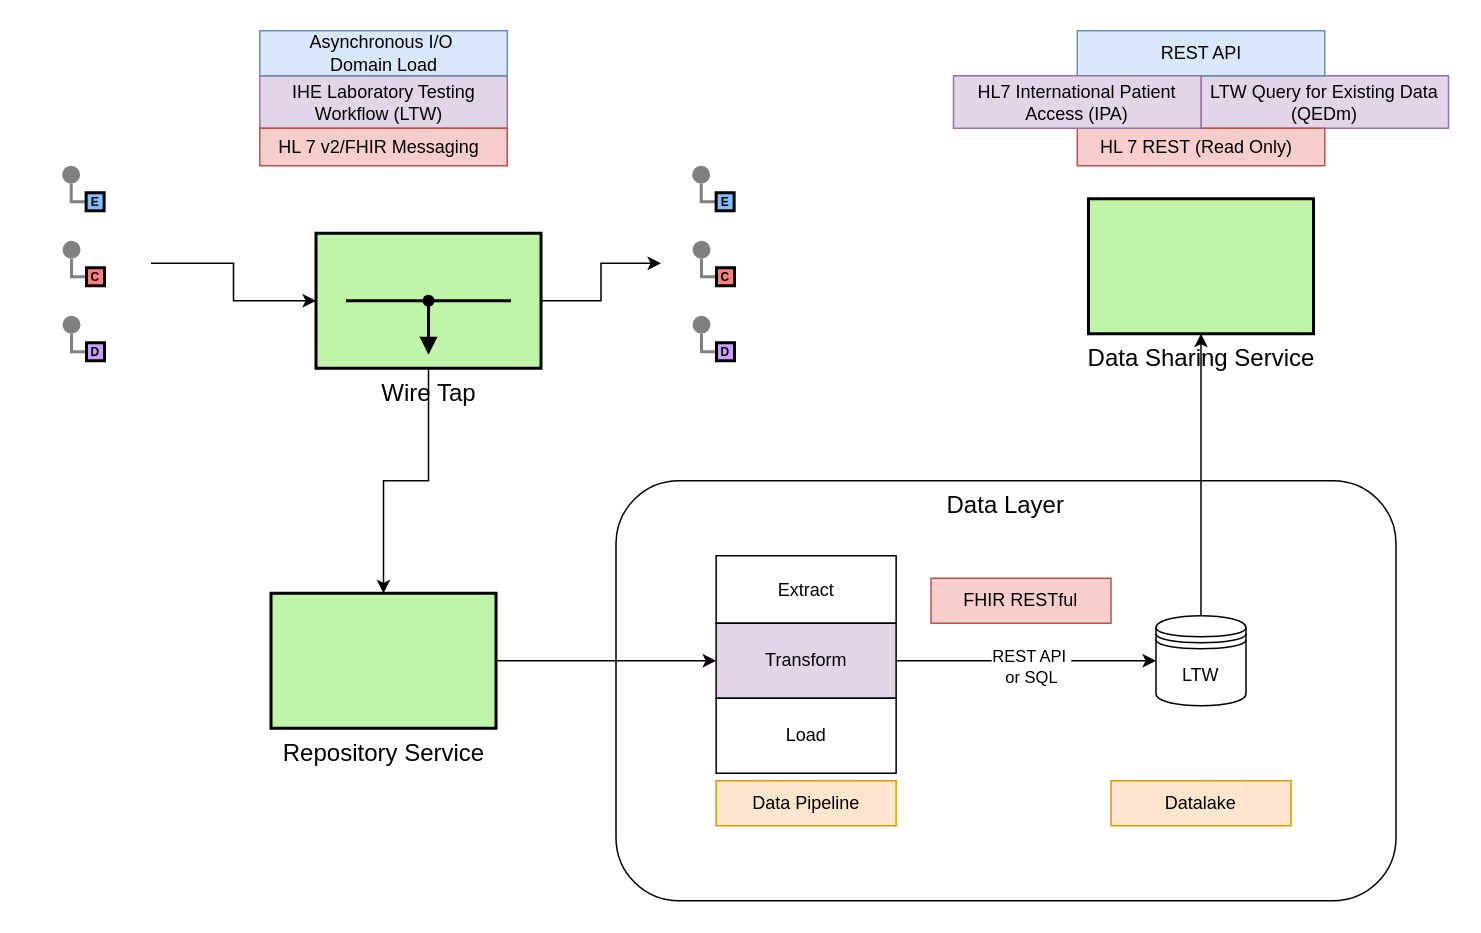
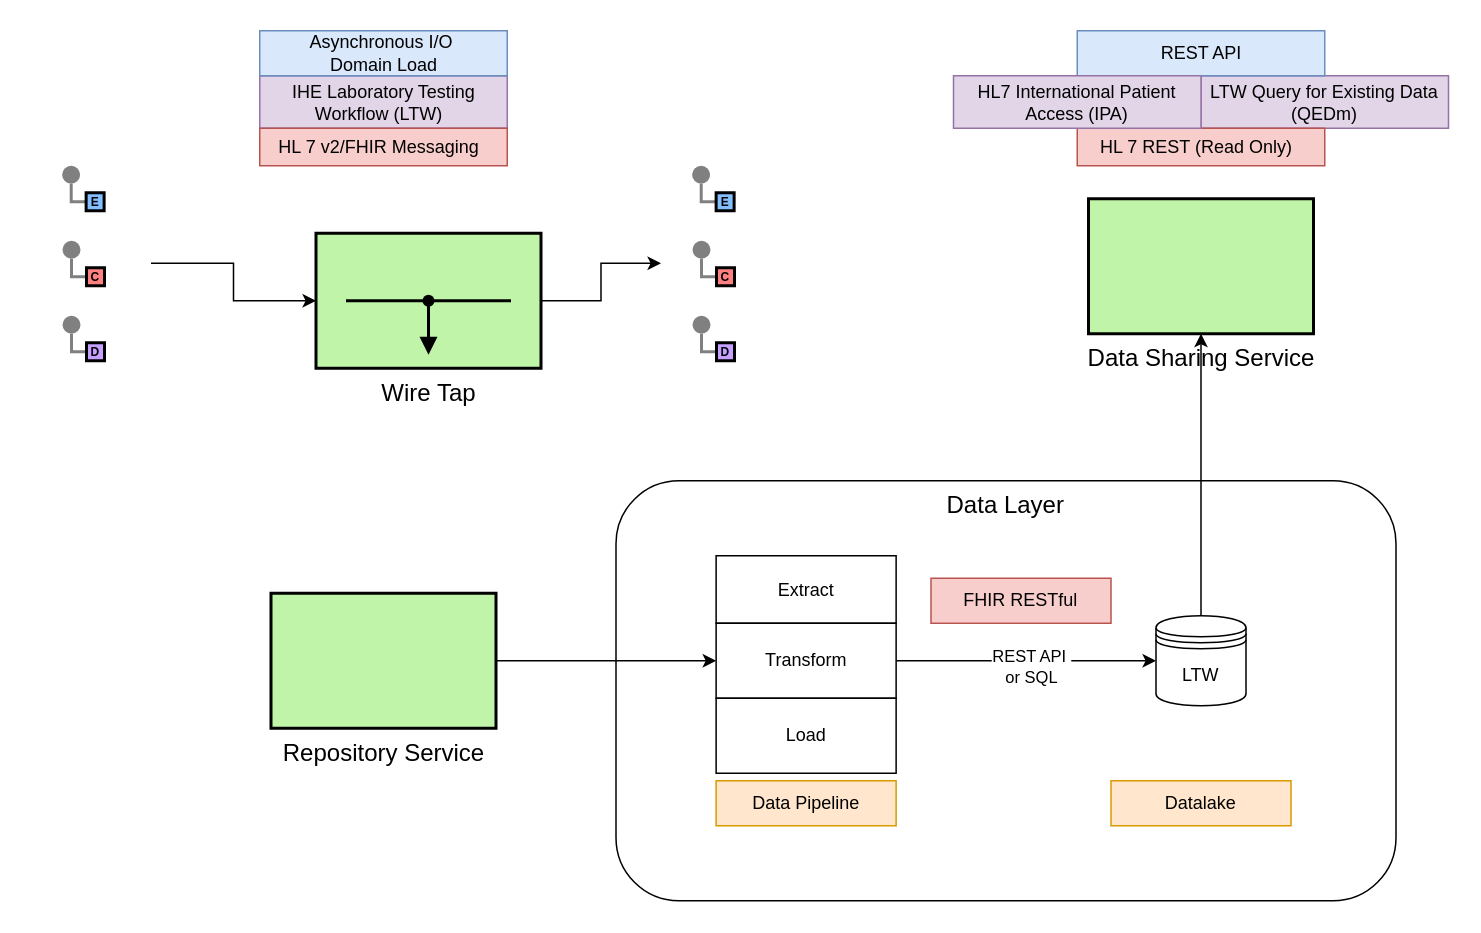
  <mxCell id="0" />
  <mxCell id="1" parent="0" />
  <mxCell id="2" value="Data Layer" style="rounded=1;whiteSpace=wrap;html=1;verticalAlign=top;fontSize=16;" vertex="1" parent="1"><mxGeometry x="410" y="320" width="520" height="280" as="geometry" /></mxCell>
  <mxCell id="3" value="" style="rounded=0;whiteSpace=wrap;html=1;strokeColor=none;" vertex="1" parent="1"><mxGeometry x="20" y="90" width="80" height="170" as="geometry" /></mxCell>
  <mxCell id="4" value="" style="edgeStyle=orthogonalEdgeStyle;rounded=0;exitX=0;exitY=0.5;endArrow=none;dashed=0;html=1;strokeColor=#808080;strokeWidth=2;" edge="1" parent="1" source="6" target="5"><mxGeometry relative="1" as="geometry" /></mxCell>
  <mxCell id="5" value="" style="strokeWidth=2;dashed=0;align=center;fontSize=8;shape=ellipse;fillColor=#808080;strokeColor=none;" vertex="1" parent="1"><mxGeometry x="40.75" y="110" width="12" height="12" as="geometry" /></mxCell>
  <mxCell id="6" value="E" style="strokeWidth=2;dashed=0;align=center;fontSize=8;shape=rect;fillColor=#83BEFF;fontStyle=1;whiteSpace=wrap;html=1;" vertex="1" parent="1"><mxGeometry x="56.75" y="128" width="12" height="12" as="geometry" /></mxCell>
  <mxCell id="7" value="" style="edgeStyle=orthogonalEdgeStyle;rounded=0;exitX=0;exitY=0.5;endArrow=none;dashed=0;html=1;strokeColor=#808080;strokeWidth=2;" edge="1" parent="1" source="9" target="8"><mxGeometry relative="1" as="geometry" /></mxCell>
  <mxCell id="8" value="" style="strokeWidth=2;dashed=0;align=center;fontSize=8;shape=ellipse;fillColor=#808080;strokeColor=none;" vertex="1" parent="1"><mxGeometry x="41" y="160" width="12" height="12" as="geometry" /></mxCell>
  <mxCell id="9" value="C" style="strokeWidth=2;dashed=0;align=center;fontSize=8;shape=rect;fillColor=#FF8080;fontStyle=1;whiteSpace=wrap;html=1;" vertex="1" parent="1"><mxGeometry x="57" y="178" width="12" height="12" as="geometry" /></mxCell>
  <mxCell id="10" value="" style="edgeStyle=orthogonalEdgeStyle;rounded=0;exitX=0;exitY=0.5;endArrow=none;dashed=0;html=1;strokeColor=#808080;strokeWidth=2;" edge="1" parent="1" source="12" target="11"><mxGeometry relative="1" as="geometry" /></mxCell>
  <mxCell id="11" value="" style="strokeWidth=2;dashed=0;align=center;fontSize=8;shape=ellipse;fillColor=#808080;strokeColor=none;" vertex="1" parent="1"><mxGeometry x="41" y="210" width="12" height="12" as="geometry" /></mxCell>
  <mxCell id="12" value="D" style="strokeWidth=2;dashed=0;align=center;fontSize=8;shape=rect;fillColor=#C7A0FF;fontStyle=1;whiteSpace=wrap;html=1;" vertex="1" parent="1"><mxGeometry x="57" y="228" width="12" height="12" as="geometry" /></mxCell>
  <mxCell id="13" style="edgeStyle=orthogonalEdgeStyle;rounded=0;orthogonalLoop=1;jettySize=auto;html=1;entryX=0;entryY=0.5;entryDx=0;entryDy=0;" edge="1" parent="1" source="26" target="14"><mxGeometry relative="1" as="geometry" /></mxCell>
  <mxCell id="14" value="" style="rounded=0;whiteSpace=wrap;html=1;strokeColor=none;" vertex="1" parent="1"><mxGeometry x="440" y="90" width="80" height="170" as="geometry" /></mxCell>
  <mxCell id="15" value="" style="edgeStyle=orthogonalEdgeStyle;rounded=0;exitX=0;exitY=0.5;endArrow=none;dashed=0;html=1;strokeColor=#808080;strokeWidth=2;" edge="1" parent="1" source="17" target="16"><mxGeometry relative="1" as="geometry" /></mxCell>
  <mxCell id="16" value="" style="strokeWidth=2;dashed=0;align=center;fontSize=8;shape=ellipse;fillColor=#808080;strokeColor=none;" vertex="1" parent="1"><mxGeometry x="460.75" y="110" width="12" height="12" as="geometry" /></mxCell>
  <mxCell id="17" value="E" style="strokeWidth=2;dashed=0;align=center;fontSize=8;shape=rect;fillColor=#83BEFF;fontStyle=1;whiteSpace=wrap;html=1;" vertex="1" parent="1"><mxGeometry x="476.75" y="128" width="12" height="12" as="geometry" /></mxCell>
  <mxCell id="18" value="" style="edgeStyle=orthogonalEdgeStyle;rounded=0;exitX=0;exitY=0.5;endArrow=none;dashed=0;html=1;strokeColor=#808080;strokeWidth=2;" edge="1" parent="1" source="20" target="19"><mxGeometry relative="1" as="geometry" /></mxCell>
  <mxCell id="19" value="" style="strokeWidth=2;dashed=0;align=center;fontSize=8;shape=ellipse;fillColor=#808080;strokeColor=none;" vertex="1" parent="1"><mxGeometry x="461" y="160" width="12" height="12" as="geometry" /></mxCell>
  <mxCell id="20" value="C" style="strokeWidth=2;dashed=0;align=center;fontSize=8;shape=rect;fillColor=#FF8080;fontStyle=1;whiteSpace=wrap;html=1;" vertex="1" parent="1"><mxGeometry x="477" y="178" width="12" height="12" as="geometry" /></mxCell>
  <mxCell id="21" value="" style="edgeStyle=orthogonalEdgeStyle;rounded=0;exitX=0;exitY=0.5;endArrow=none;dashed=0;html=1;strokeColor=#808080;strokeWidth=2;" edge="1" parent="1" source="23" target="22"><mxGeometry relative="1" as="geometry" /></mxCell>
  <mxCell id="22" value="" style="strokeWidth=2;dashed=0;align=center;fontSize=8;shape=ellipse;fillColor=#808080;strokeColor=none;" vertex="1" parent="1"><mxGeometry x="461" y="210" width="12" height="12" as="geometry" /></mxCell>
  <mxCell id="23" value="D" style="strokeWidth=2;dashed=0;align=center;fontSize=8;shape=rect;fillColor=#C7A0FF;fontStyle=1;whiteSpace=wrap;html=1;" vertex="1" parent="1"><mxGeometry x="477" y="228" width="12" height="12" as="geometry" /></mxCell>
  <mxCell id="24" value="" style="edgeStyle=orthogonalEdgeStyle;rounded=0;orthogonalLoop=1;jettySize=auto;html=1;entryX=0;entryY=0.5;entryDx=0;entryDy=0;exitX=1;exitY=0.5;exitDx=0;exitDy=0;" edge="1" parent="1" source="3" target="26"><mxGeometry relative="1" as="geometry"><mxPoint x="345" y="175" as="sourcePoint" /><mxPoint x="620" y="175" as="targetPoint" /></mxGeometry></mxCell>
- <mxCell id="25" style="edgeStyle=orthogonalEdgeStyle;rounded=0;orthogonalLoop=1;jettySize=auto;html=1;" edge="1" parent="1" source="26" target="30"><mxGeometry relative="1" as="geometry" /></mxCell>
  <mxCell id="26" value="&lt;font style=&quot;font-size: 16px;&quot;&gt;Wire Tap&lt;/font&gt;" style="html=1;strokeWidth=2;outlineConnect=0;dashed=0;align=center;fontSize=8;verticalLabelPosition=bottom;verticalAlign=top;shape=mxgraph.eip.wire_tap;fillColor=#c0f5a9" vertex="1" parent="1"><mxGeometry x="210" y="155" width="150" height="90" as="geometry" /></mxCell>
  <mxCell id="27" style="edgeStyle=orthogonalEdgeStyle;rounded=0;orthogonalLoop=1;jettySize=auto;html=1;entryX=0.5;entryY=1;entryDx=0;entryDy=0;" edge="1" parent="1" source="28" target="42"><mxGeometry relative="1" as="geometry"><mxPoint x="800" y="292" as="targetPoint" /></mxGeometry></mxCell>
  <mxCell id="28" value="LTW" style="shape=datastore;whiteSpace=wrap;html=1;" vertex="1" parent="1"><mxGeometry x="770" y="410" width="60" height="60" as="geometry" /></mxCell>
  <mxCell id="29" style="edgeStyle=orthogonalEdgeStyle;rounded=0;orthogonalLoop=1;jettySize=auto;html=1;" edge="1" parent="1" source="30" target="34"><mxGeometry relative="1" as="geometry" /></mxCell>
  <mxCell id="30" value="&lt;font style=&quot;font-size: 16px;&quot;&gt;Repository Service&lt;/font&gt;" style="strokeWidth=2;dashed=0;align=center;fontSize=8;shape=rect;fillColor=#c0f5a9;verticalLabelPosition=bottom;verticalAlign=top;html=1;" vertex="1" parent="1"><mxGeometry x="180" y="395" width="150" height="90" as="geometry" /></mxCell>
  <mxCell id="31" value="Extract" style="rounded=0;whiteSpace=wrap;html=1;" vertex="1" parent="1"><mxGeometry x="476.75" y="370" width="120" height="45" as="geometry" /></mxCell>
  <mxCell id="32" style="edgeStyle=orthogonalEdgeStyle;rounded=0;orthogonalLoop=1;jettySize=auto;html=1;entryX=0;entryY=0.5;entryDx=0;entryDy=0;" edge="1" parent="1" source="34" target="28"><mxGeometry relative="1" as="geometry" /></mxCell>
  <mxCell id="33" value="REST API&amp;nbsp;&lt;br&gt;or SQL" style="edgeLabel;html=1;align=center;verticalAlign=middle;resizable=0;points=[];" connectable="0" vertex="1" parent="32"><mxGeometry x="0.044" y="-3" relative="1" as="geometry"><mxPoint as="offset" /></mxGeometry></mxCell>
- <mxCell id="34" value="Transform" style="rounded=0;whiteSpace=wrap;html=1;fillColor=#e1d5e7;" vertex="1" parent="1"><mxGeometry x="476.75" y="415" width="120" height="50" as="geometry" /></mxCell>
+ <mxCell id="34" value="Transform" style="rounded=0;whiteSpace=wrap;html=1;" vertex="1" parent="1"><mxGeometry x="476.75" y="415" width="120" height="50" as="geometry" /></mxCell>
  <mxCell id="35" value="Load" style="rounded=0;whiteSpace=wrap;html=1;" vertex="1" parent="1"><mxGeometry x="476.75" y="465" width="120" height="50" as="geometry" /></mxCell>
  <mxCell id="36" value="&lt;font&gt;Data Pipeline&lt;/font&gt;" style="text;html=1;align=center;verticalAlign=middle;whiteSpace=wrap;rounded=0;fillColor=#ffe6cc;strokeColor=#d79b00;" vertex="1" parent="1"><mxGeometry x="476.75" y="520" width="120" height="30" as="geometry" /></mxCell>
  <mxCell id="37" value="FHIR RESTful" style="rounded=0;whiteSpace=wrap;html=1;fillColor=#f8cecc;strokeColor=#b85450;" vertex="1" parent="1"><mxGeometry x="620" y="385" width="120" height="30" as="geometry" /></mxCell>
  <mxCell id="38" value="IHE Laboratory Testing Workflow (LTW)&amp;nbsp;&amp;nbsp;" style="rounded=0;whiteSpace=wrap;html=1;fillColor=#e1d5e7;strokeColor=#9673a6;" vertex="1" parent="1"><mxGeometry x="172.5" y="50" width="165" height="35" as="geometry" /></mxCell>
  <mxCell id="39" value="Asynchronous I/O&amp;nbsp;&lt;br&gt;Domain Load" style="rounded=0;whiteSpace=wrap;html=1;fillColor=#dae8fc;strokeColor=#6c8ebf;" vertex="1" parent="1"><mxGeometry x="172.5" y="20" width="165" height="30" as="geometry" /></mxCell>
  <mxCell id="40" value="HL 7 v2/FHIR Messaging&amp;nbsp;&amp;nbsp;" style="rounded=0;whiteSpace=wrap;html=1;fillColor=#f8cecc;strokeColor=#b85450;" vertex="1" parent="1"><mxGeometry x="172.5" y="85" width="165" height="25" as="geometry" /></mxCell>
  <mxCell id="41" value="&lt;font&gt;Datalake&lt;/font&gt;" style="text;html=1;align=center;verticalAlign=middle;whiteSpace=wrap;rounded=0;fillColor=#ffe6cc;strokeColor=#d79b00;" vertex="1" parent="1"><mxGeometry x="740" y="520" width="120" height="30" as="geometry" /></mxCell>
  <mxCell id="42" value="&lt;font style=&quot;font-size: 16px;&quot;&gt;Data Sharing Service&lt;/font&gt;" style="strokeWidth=2;dashed=0;align=center;fontSize=8;shape=rect;fillColor=#c0f5a9;verticalLabelPosition=bottom;verticalAlign=top;html=1;" vertex="1" parent="1"><mxGeometry x="725" y="132" width="150" height="90" as="geometry" /></mxCell>
  <mxCell id="43" value="LTW Query for Existing Data (QEDm)" style="rounded=0;whiteSpace=wrap;html=1;fillColor=#e1d5e7;strokeColor=#9673a6;" vertex="1" parent="1"><mxGeometry x="800" y="50" width="165" height="35" as="geometry" /></mxCell>
  <mxCell id="44" value="REST API" style="rounded=0;whiteSpace=wrap;html=1;fillColor=#dae8fc;strokeColor=#6c8ebf;" vertex="1" parent="1"><mxGeometry x="717.5" y="20" width="165" height="30" as="geometry" /></mxCell>
  <mxCell id="45" value="HL 7 REST (Read Only)&amp;nbsp;&amp;nbsp;" style="rounded=0;whiteSpace=wrap;html=1;fillColor=#f8cecc;strokeColor=#b85450;" vertex="1" parent="1"><mxGeometry x="717.5" y="85" width="165" height="25" as="geometry" /></mxCell>
  <mxCell id="46" value="HL7 International Patient Access (IPA)" style="rounded=0;whiteSpace=wrap;html=1;fillColor=#e1d5e7;strokeColor=#9673a6;" vertex="1" parent="1"><mxGeometry x="635" y="50" width="165" height="35" as="geometry" /></mxCell>
